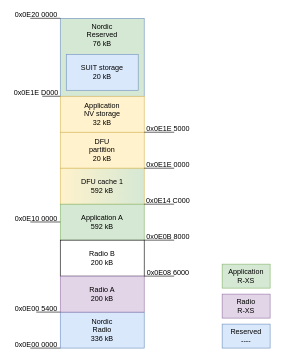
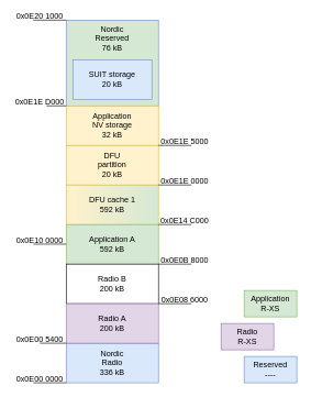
  <mxCell id="0" />
  <mxCell id="1" parent="0" />
  <mxCell id="2" value="Nordic&lt;br&gt;Reserved&lt;br&gt;76 kB" style="rounded=0;whiteSpace=wrap;html=1;imageVerticalAlign=top;verticalAlign=top;fillColor=#d5e8d4;strokeColor=#6c8ebf;" parent="1" vertex="1"><mxGeometry x="100" y="30" width="140" height="130" as="geometry" /></mxCell>
  <mxCell id="3" value="SUIT storage&lt;br&gt;20 kB" style="rounded=0;whiteSpace=wrap;html=1;fillColor=#dae8fc;gradientDirection=east;strokeColor=#6c8ebf;" parent="1" vertex="1"><mxGeometry x="110" y="90" width="120" height="60" as="geometry" /></mxCell>
  <mxCell id="4" value="Application&lt;br&gt;NV storage&lt;br&gt;32 kB" style="rounded=0;whiteSpace=wrap;html=1;fillColor=#fff2cc;strokeColor=#d6b656;" parent="1" vertex="1"><mxGeometry x="100" y="160" width="140" height="60" as="geometry" /></mxCell>
  <mxCell id="5" value="DFU &lt;br&gt;partition&lt;br&gt;20 kB" style="rounded=0;whiteSpace=wrap;html=1;fillColor=#fff2cc;strokeColor=#d6b656;" parent="1" vertex="1"><mxGeometry x="100" y="220" width="140" height="60" as="geometry" /></mxCell>
  <mxCell id="6" value="Nordic&lt;br&gt;Radio&lt;br&gt;336 kB" style="rounded=0;whiteSpace=wrap;html=1;fillColor=#dae8fc;strokeColor=#6c8ebf;" parent="1" vertex="1"><mxGeometry x="100" y="520" width="140" height="60" as="geometry" /></mxCell>
  <mxCell id="7" value="DFU cache 1&lt;br&gt;592 kB" style="rounded=0;whiteSpace=wrap;html=1;fillColor=#fff2cc;strokeColor=#d6b656;gradientColor=#D5E8D4;gradientDirection=east;" parent="1" vertex="1"><mxGeometry x="100" y="280" width="140" height="60" as="geometry" /></mxCell>
  <mxCell id="8" value="Application A&lt;br&gt;592 kB" style="rounded=0;whiteSpace=wrap;html=1;fillColor=#d5e8d4;strokeColor=#82b366;" parent="1" vertex="1"><mxGeometry x="100" y="340" width="140" height="60" as="geometry" /></mxCell>
  <mxCell id="9" value="Radio B&lt;br&gt;200 kB" style="rounded=0;whiteSpace=wrap;html=1;" parent="1" vertex="1"><mxGeometry x="100" y="400" width="140" height="60" as="geometry" /></mxCell>
  <mxCell id="10" value="Radio A&lt;br&gt;200 kB" style="rounded=0;whiteSpace=wrap;html=1;fillColor=#e1d5e7;strokeColor=#9673a6;" parent="1" vertex="1"><mxGeometry x="100" y="460" width="140" height="60" as="geometry" /></mxCell>
  <mxCell id="11" value="0x0E00 0000" style="text;html=1;align=center;verticalAlign=middle;whiteSpace=wrap;rounded=0;" parent="1" vertex="1"><mxGeometry x="20" y="570" width="80" height="10" as="geometry" /></mxCell>
- <mxCell id="12" value="0x0E20 0000" style="text;html=1;align=center;verticalAlign=middle;whiteSpace=wrap;rounded=0;" parent="1" vertex="1"><mxGeometry x="20" y="20" width="80" height="10" as="geometry" /></mxCell>
+ <mxCell id="12" value="0x0E20 1000" style="text;html=1;align=center;verticalAlign=middle;whiteSpace=wrap;rounded=0;" parent="1" vertex="1"><mxGeometry x="20" y="20" width="80" height="10" as="geometry" /></mxCell>
  <mxCell id="13" value="0x0E1E D000" style="text;html=1;align=center;verticalAlign=middle;whiteSpace=wrap;rounded=0;" parent="1" vertex="1"><mxGeometry x="20" y="150" width="80" height="10" as="geometry" /></mxCell>
  <mxCell id="14" value="0x0E00 5400" style="text;html=1;align=center;verticalAlign=middle;whiteSpace=wrap;rounded=0;" parent="1" vertex="1"><mxGeometry x="20" y="510" width="80" height="10" as="geometry" /></mxCell>
  <mxCell id="15" value="0x0E1E 0000" style="text;html=1;align=center;verticalAlign=middle;whiteSpace=wrap;rounded=0;" parent="1" vertex="1"><mxGeometry x="240" y="270" width="80" height="10" as="geometry" /></mxCell>
  <mxCell id="16" value="0x0E14 C000" style="text;html=1;align=center;verticalAlign=middle;whiteSpace=wrap;rounded=0;" parent="1" vertex="1"><mxGeometry x="240" y="330" width="80" height="10" as="geometry" /></mxCell>
  <mxCell id="17" value="0x0E0B 8000" style="text;html=1;align=center;verticalAlign=middle;whiteSpace=wrap;rounded=0;" parent="1" vertex="1"><mxGeometry x="240" y="390" width="80" height="10" as="geometry" /></mxCell>
  <mxCell id="18" value="0x0E08 6000" style="text;html=1;align=center;verticalAlign=middle;whiteSpace=wrap;rounded=0;" parent="1" vertex="1"><mxGeometry x="240" y="450" width="80" height="10" as="geometry" /></mxCell>
  <mxCell id="19" value="0x0E1E 5000" style="text;html=1;align=center;verticalAlign=middle;whiteSpace=wrap;rounded=0;" parent="1" vertex="1"><mxGeometry x="240" y="210" width="80" height="10" as="geometry" /></mxCell>
  <mxCell id="20" value="" style="endArrow=none;html=1;rounded=0;" parent="1" edge="1"><mxGeometry width="50" height="50" relative="1" as="geometry"><mxPoint x="50" y="30" as="sourcePoint" /><mxPoint x="100" y="30" as="targetPoint" /></mxGeometry></mxCell>
  <mxCell id="21" value="" style="endArrow=none;html=1;rounded=0;" parent="1" edge="1"><mxGeometry width="50" height="50" relative="1" as="geometry"><mxPoint x="50" y="580" as="sourcePoint" /><mxPoint x="100" y="580" as="targetPoint" /></mxGeometry></mxCell>
  <mxCell id="22" value="" style="endArrow=none;html=1;rounded=0;" parent="1" edge="1"><mxGeometry width="50" height="50" relative="1" as="geometry"><mxPoint x="50" y="369.71" as="sourcePoint" /><mxPoint x="100" y="369.71" as="targetPoint" /></mxGeometry></mxCell>
  <mxCell id="23" value="0x0E10 0000" style="text;html=1;align=center;verticalAlign=middle;whiteSpace=wrap;rounded=0;" parent="1" vertex="1"><mxGeometry x="20" y="360" width="80" height="10" as="geometry" /></mxCell>
  <mxCell id="24" value="" style="endArrow=none;html=1;rounded=0;" parent="1" edge="1"><mxGeometry width="50" height="50" relative="1" as="geometry"><mxPoint x="70" y="160" as="sourcePoint" /><mxPoint x="100" y="160" as="targetPoint" /></mxGeometry></mxCell>
  <mxCell id="25" value="" style="endArrow=none;html=1;rounded=0;entryX=0;entryY=0;entryDx=0;entryDy=0;" parent="1" target="6" edge="1"><mxGeometry width="50" height="50" relative="1" as="geometry"><mxPoint x="60" y="520" as="sourcePoint" /><mxPoint x="110" y="520" as="targetPoint" /></mxGeometry></mxCell>
  <mxCell id="26" value="" style="endArrow=none;html=1;rounded=0;" parent="1" edge="1"><mxGeometry width="50" height="50" relative="1" as="geometry"><mxPoint x="240" y="220" as="sourcePoint" /><mxPoint x="290" y="220" as="targetPoint" /></mxGeometry></mxCell>
  <mxCell id="27" value="" style="endArrow=none;html=1;rounded=0;" parent="1" edge="1"><mxGeometry width="50" height="50" relative="1" as="geometry"><mxPoint x="240" y="280" as="sourcePoint" /><mxPoint x="290" y="280" as="targetPoint" /></mxGeometry></mxCell>
  <mxCell id="28" value="" style="endArrow=none;html=1;rounded=0;" parent="1" edge="1"><mxGeometry width="50" height="50" relative="1" as="geometry"><mxPoint x="240" y="340" as="sourcePoint" /><mxPoint x="290" y="340" as="targetPoint" /></mxGeometry></mxCell>
  <mxCell id="29" value="" style="endArrow=none;html=1;rounded=0;" parent="1" edge="1"><mxGeometry width="50" height="50" relative="1" as="geometry"><mxPoint x="240" y="400" as="sourcePoint" /><mxPoint x="290" y="400" as="targetPoint" /></mxGeometry></mxCell>
  <mxCell id="30" value="" style="endArrow=none;html=1;rounded=0;" parent="1" edge="1"><mxGeometry width="50" height="50" relative="1" as="geometry"><mxPoint x="240" y="460" as="sourcePoint" /><mxPoint x="290" y="460" as="targetPoint" /></mxGeometry></mxCell>
  <mxCell id="31" value="Application&lt;br&gt;R-XS" style="rounded=0;whiteSpace=wrap;html=1;fillColor=#d5e8d4;strokeColor=#82b366;" parent="1" vertex="1"><mxGeometry x="370" y="440" width="80" height="40" as="geometry" /></mxCell>
- <mxCell id="32" value="Radio&lt;br&gt;R-XS" style="rounded=0;whiteSpace=wrap;html=1;fillColor=#e1d5e7;strokeColor=#9673a6;" parent="1" vertex="1"><mxGeometry x="370" y="490" width="80" height="40" as="geometry" /></mxCell>
+ <mxCell id="32" value="Radio&lt;br&gt;R-XS" style="rounded=0;whiteSpace=wrap;html=1;fillColor=#e1d5e7;strokeColor=#9673a6;" parent="1" vertex="1"><mxGeometry x="335" y="490" width="80" height="40" as="geometry" /></mxCell>
  <mxCell id="33" value="Reserved&lt;br&gt;----" style="rounded=0;whiteSpace=wrap;html=1;fillColor=#dae8fc;strokeColor=#6c8ebf;" parent="1" vertex="1"><mxGeometry x="370" y="540" width="80" height="40" as="geometry" /></mxCell>
